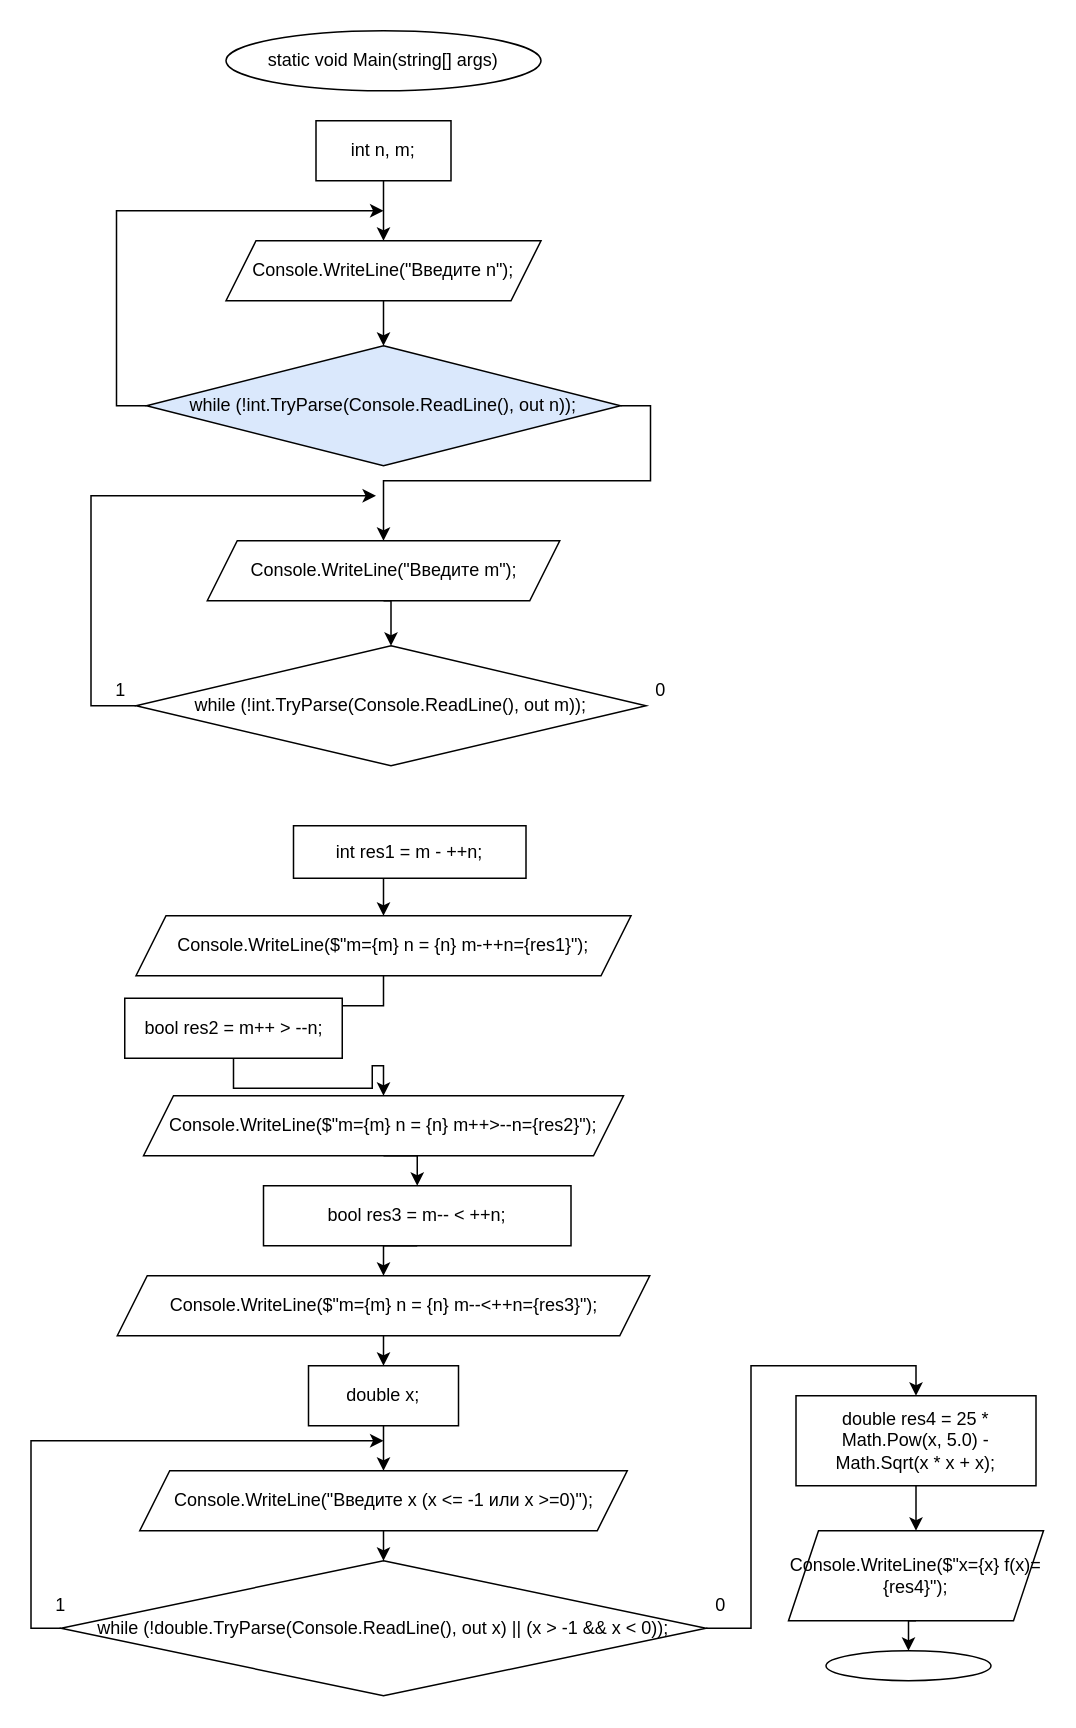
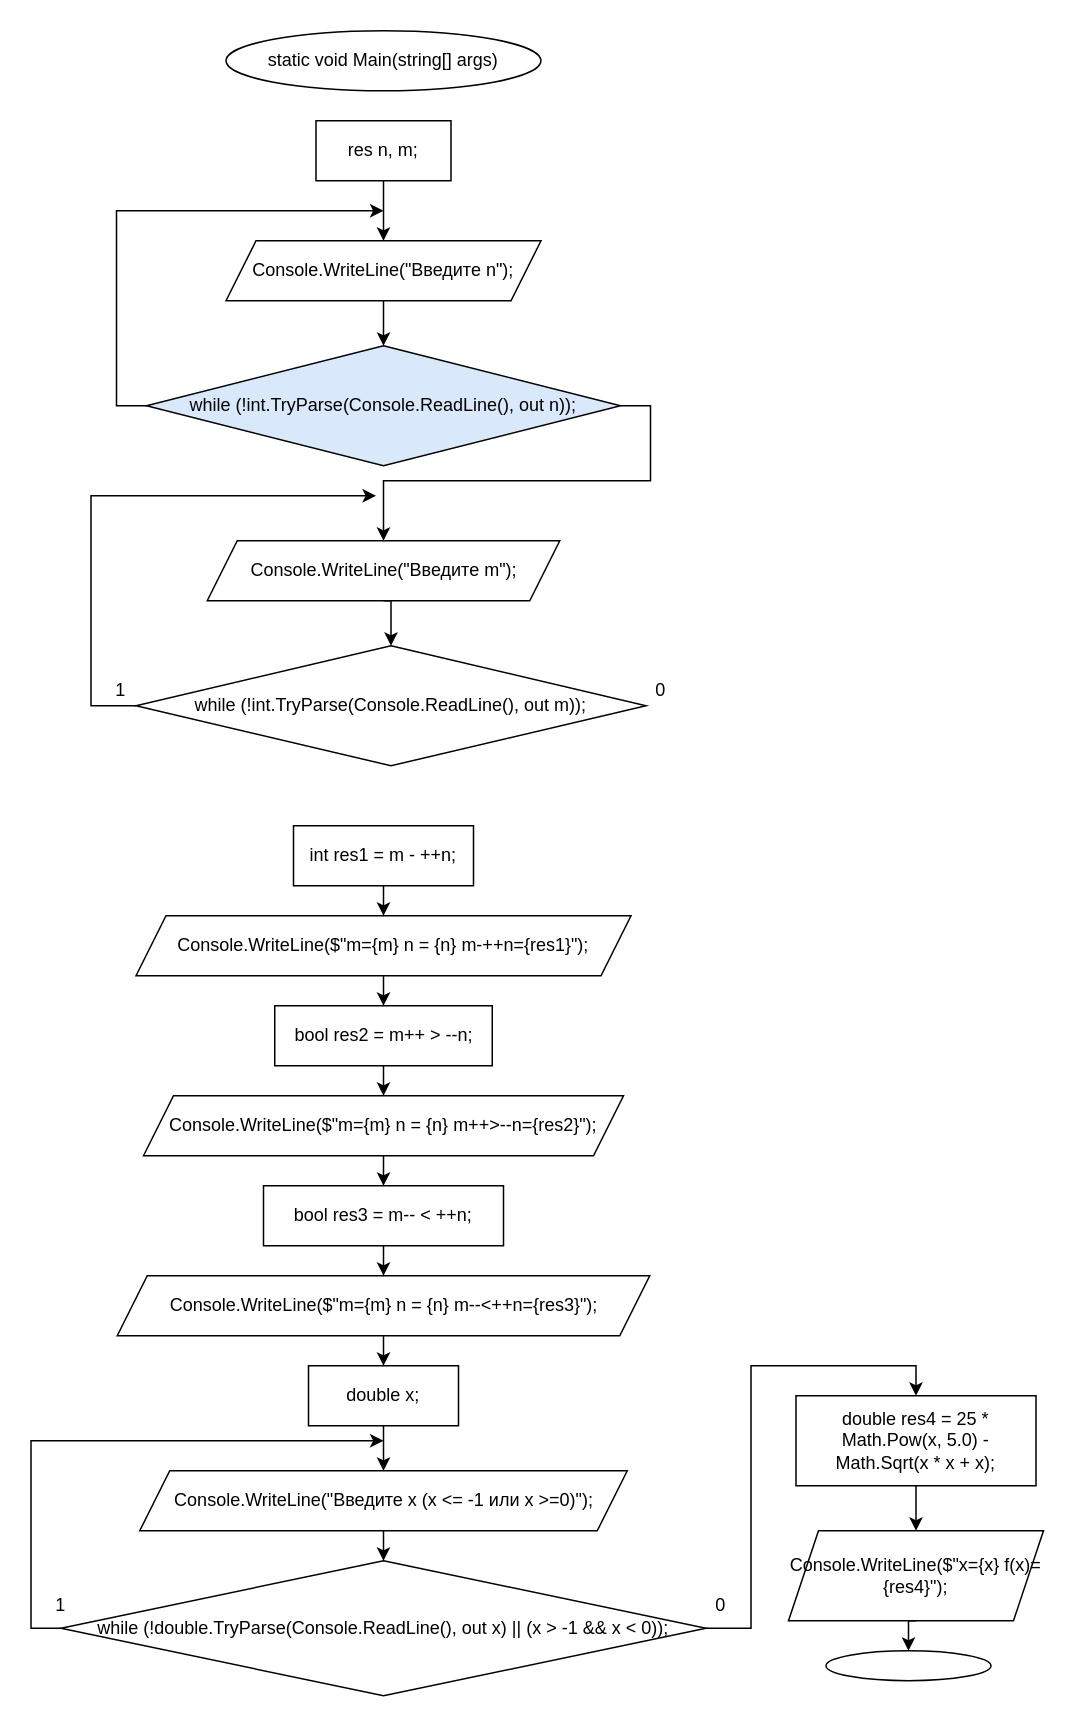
  <mxCell id="0" />
  <mxCell id="1" parent="0" />
  <mxCell id="2" value="static void Main(string[] args)" style="ellipse;whiteSpace=wrap;html=1;" vertex="1" parent="1"><mxGeometry x="150" width="210" height="40" as="geometry" y="20" /></mxCell>
  <mxCell id="3" style="edgeStyle=orthogonalEdgeStyle;rounded=0;orthogonalLoop=1;jettySize=auto;html=1;exitX=0.5;exitY=1;exitDx=0;exitDy=0;entryX=0.5;entryY=0;entryDx=0;entryDy=0;" edge="1" parent="1" source="4" target="6"><mxGeometry relative="1" as="geometry" /></mxCell>
- <mxCell id="4" value="int n, m;" style="rounded=0;whiteSpace=wrap;html=1;" vertex="1" parent="1"><mxGeometry x="210" y="80" width="90" height="40" as="geometry" /></mxCell>
+ <mxCell id="4" value="res n, m;" style="rounded=0;whiteSpace=wrap;html=1;" vertex="1" parent="1"><mxGeometry x="210" y="80" width="90" height="40" as="geometry" /></mxCell>
  <mxCell id="5" style="edgeStyle=orthogonalEdgeStyle;rounded=0;orthogonalLoop=1;jettySize=auto;html=1;exitX=0.5;exitY=1;exitDx=0;exitDy=0;entryX=0.5;entryY=0;entryDx=0;entryDy=0;" edge="1" parent="1" source="6" target="9"><mxGeometry relative="1" as="geometry" /></mxCell>
  <mxCell id="6" value="Console.WriteLine(&quot;Введите n&quot;);" style="shape=parallelogram;perimeter=parallelogramPerimeter;whiteSpace=wrap;html=1;fixedSize=1;" vertex="1" parent="1"><mxGeometry x="150" y="160" width="210" height="40" as="geometry" /></mxCell>
  <mxCell id="7" style="edgeStyle=orthogonalEdgeStyle;rounded=0;orthogonalLoop=1;jettySize=auto;html=1;exitX=0;exitY=0.5;exitDx=0;exitDy=0;" edge="1" parent="1" source="9"><mxGeometry relative="1" as="geometry"><mxPoint x="255" y="140" as="targetPoint" /><Array as="points"><mxPoint x="77" y="270" /><mxPoint x="77" y="140" /></Array></mxGeometry></mxCell>
  <mxCell id="8" style="edgeStyle=orthogonalEdgeStyle;rounded=0;orthogonalLoop=1;jettySize=auto;html=1;exitX=1;exitY=0.5;exitDx=0;exitDy=0;entryX=0.5;entryY=0;entryDx=0;entryDy=0;" edge="1" parent="1" source="9" target="11"><mxGeometry relative="1" as="geometry"><Array as="points"><mxPoint x="433" y="270" /><mxPoint x="433" y="320" /><mxPoint x="255" y="320" /><mxPoint x="255" y="350" /></Array></mxGeometry></mxCell>
  <mxCell id="9" value="while (!int.TryParse(Console.ReadLine(), out n));" style="rhombus;whiteSpace=wrap;html=1;fillColor=#dae8fc;" vertex="1" parent="1"><mxGeometry x="97" y="230" width="316" height="80" as="geometry" /></mxCell>
  <mxCell id="10" style="edgeStyle=orthogonalEdgeStyle;rounded=0;orthogonalLoop=1;jettySize=auto;html=1;exitX=0.5;exitY=1;exitDx=0;exitDy=0;entryX=0.5;entryY=0;entryDx=0;entryDy=0;" edge="1" parent="1" source="11" target="13"><mxGeometry relative="1" as="geometry" /></mxCell>
  <mxCell id="11" value="Console.WriteLine(&quot;Введите m&quot;);" style="shape=parallelogram;perimeter=parallelogramPerimeter;whiteSpace=wrap;html=1;fixedSize=1;" vertex="1" parent="1"><mxGeometry x="137.5" y="360" width="235" height="40" as="geometry" /></mxCell>
  <mxCell id="12" style="edgeStyle=orthogonalEdgeStyle;rounded=0;orthogonalLoop=1;jettySize=auto;html=1;exitX=0;exitY=0.5;exitDx=0;exitDy=0;" edge="1" parent="1" source="13"><mxGeometry relative="1" as="geometry"><mxPoint x="250" y="330" as="targetPoint" /><Array as="points"><mxPoint x="60" y="470" /><mxPoint x="60" y="330" /></Array></mxGeometry></mxCell>
  <mxCell id="13" value="while (!int.TryParse(Console.ReadLine(), out m));" style="rhombus;whiteSpace=wrap;html=1;" vertex="1" parent="1"><mxGeometry x="90" y="430" width="340" height="80" as="geometry" /></mxCell>
  <mxCell id="14" style="edgeStyle=orthogonalEdgeStyle;rounded=0;orthogonalLoop=1;jettySize=auto;html=1;exitX=0.5;exitY=1;exitDx=0;exitDy=0;entryX=0.5;entryY=0;entryDx=0;entryDy=0;" edge="1" parent="1" source="15" target="17"><mxGeometry relative="1" as="geometry" /></mxCell>
- <mxCell id="15" value="int res1 = m - ++n;" style="rounded=0;whiteSpace=wrap;html=1;" vertex="1" parent="1"><mxGeometry x="195" y="550" width="155" height="35" as="geometry" /></mxCell>
+ <mxCell id="15" value="int res1 = m - ++n;" style="rounded=0;whiteSpace=wrap;html=1;" vertex="1" parent="1"><mxGeometry x="195" y="550" width="120" height="40" as="geometry" /></mxCell>
  <mxCell id="16" style="edgeStyle=orthogonalEdgeStyle;rounded=0;orthogonalLoop=1;jettySize=auto;html=1;exitX=0.5;exitY=1;exitDx=0;exitDy=0;entryX=0.5;entryY=0;entryDx=0;entryDy=0;" edge="1" parent="1" source="17" target="19"><mxGeometry relative="1" as="geometry" /></mxCell>
  <mxCell id="17" value="Console.WriteLine($&quot;m={m} n = {n} m-++n={res1}&quot;);" style="shape=parallelogram;perimeter=parallelogramPerimeter;whiteSpace=wrap;html=1;fixedSize=1;" vertex="1" parent="1"><mxGeometry x="90" y="610" width="330" height="40" as="geometry" /></mxCell>
  <mxCell id="18" style="edgeStyle=orthogonalEdgeStyle;rounded=0;orthogonalLoop=1;jettySize=auto;html=1;exitX=0.5;exitY=1;exitDx=0;exitDy=0;entryX=0.5;entryY=0;entryDx=0;entryDy=0;" edge="1" parent="1" source="19" target="21"><mxGeometry relative="1" as="geometry" /></mxCell>
- <mxCell id="19" value="bool res2 = m++ &amp;gt; --n;" style="rounded=0;whiteSpace=wrap;html=1;" vertex="1" parent="1"><mxGeometry x="82.5" y="665" width="145" height="40" as="geometry" /></mxCell>
+ <mxCell id="19" value="bool res2 = m++ &amp;gt; --n;" style="rounded=0;whiteSpace=wrap;html=1;" vertex="1" parent="1"><mxGeometry x="182.5" y="670" width="145" height="40" as="geometry" /></mxCell>
  <mxCell id="20" style="edgeStyle=orthogonalEdgeStyle;rounded=0;orthogonalLoop=1;jettySize=auto;html=1;exitX=0.5;exitY=1;exitDx=0;exitDy=0;entryX=0.5;entryY=0;entryDx=0;entryDy=0;" edge="1" parent="1" source="21" target="23"><mxGeometry relative="1" as="geometry" /></mxCell>
  <mxCell id="21" value="Console.WriteLine($&quot;m={m} n = {n} m++&amp;gt;--n={res2}&quot;);" style="shape=parallelogram;perimeter=parallelogramPerimeter;whiteSpace=wrap;html=1;fixedSize=1;" vertex="1" parent="1"><mxGeometry x="95" y="730" width="320" height="40" as="geometry" /></mxCell>
  <mxCell id="22" style="edgeStyle=orthogonalEdgeStyle;rounded=0;orthogonalLoop=1;jettySize=auto;html=1;exitX=0.5;exitY=1;exitDx=0;exitDy=0;entryX=0.5;entryY=0;entryDx=0;entryDy=0;" edge="1" parent="1" source="23" target="25"><mxGeometry relative="1" as="geometry" /></mxCell>
- <mxCell id="23" value="bool res3 = m-- &amp;lt; ++n;" style="rounded=0;whiteSpace=wrap;html=1;" vertex="1" parent="1"><mxGeometry x="175" y="790" width="205" height="40" as="geometry" /></mxCell>
+ <mxCell id="23" value="bool res3 = m-- &amp;lt; ++n;" style="rounded=0;whiteSpace=wrap;html=1;" vertex="1" parent="1"><mxGeometry x="175" y="790" width="160" height="40" as="geometry" /></mxCell>
  <mxCell id="24" style="edgeStyle=orthogonalEdgeStyle;rounded=0;orthogonalLoop=1;jettySize=auto;html=1;exitX=0.5;exitY=1;exitDx=0;exitDy=0;entryX=0.5;entryY=0;entryDx=0;entryDy=0;" edge="1" parent="1" source="25" target="27"><mxGeometry relative="1" as="geometry" /></mxCell>
  <mxCell id="25" value="Console.WriteLine($&quot;m={m} n = {n} m--&amp;lt;++n={res3}&quot;);" style="shape=parallelogram;perimeter=parallelogramPerimeter;whiteSpace=wrap;html=1;fixedSize=1;" vertex="1" parent="1"><mxGeometry x="77.5" y="850" width="355" height="40" as="geometry" /></mxCell>
  <mxCell id="26" style="edgeStyle=orthogonalEdgeStyle;rounded=0;orthogonalLoop=1;jettySize=auto;html=1;exitX=0.5;exitY=1;exitDx=0;exitDy=0;" edge="1" parent="1" source="27" target="29"><mxGeometry relative="1" as="geometry" /></mxCell>
  <mxCell id="27" value="double x;" style="rounded=0;whiteSpace=wrap;html=1;" vertex="1" parent="1"><mxGeometry x="205" y="910" width="100" height="40" as="geometry" /></mxCell>
  <mxCell id="28" style="edgeStyle=orthogonalEdgeStyle;rounded=0;orthogonalLoop=1;jettySize=auto;html=1;exitX=0.5;exitY=1;exitDx=0;exitDy=0;entryX=0.5;entryY=0;entryDx=0;entryDy=0;" edge="1" parent="1" source="29" target="32"><mxGeometry relative="1" as="geometry" /></mxCell>
  <mxCell id="29" value="Console.WriteLine(&quot;Введите x (x &amp;lt;= -1 или x &amp;gt;=0)&quot;);" style="shape=parallelogram;perimeter=parallelogramPerimeter;whiteSpace=wrap;html=1;fixedSize=1;" vertex="1" parent="1"><mxGeometry x="92.5" y="980" width="325" height="40" as="geometry" /></mxCell>
  <mxCell id="30" style="edgeStyle=orthogonalEdgeStyle;rounded=0;orthogonalLoop=1;jettySize=auto;html=1;exitX=0;exitY=0.5;exitDx=0;exitDy=0;" edge="1" parent="1" source="32"><mxGeometry relative="1" as="geometry"><mxPoint x="255" y="960" as="targetPoint" /><Array as="points"><mxPoint x="20" y="1085" /><mxPoint x="20" y="960" /></Array></mxGeometry></mxCell>
  <mxCell id="31" style="edgeStyle=orthogonalEdgeStyle;rounded=0;orthogonalLoop=1;jettySize=auto;html=1;exitX=1;exitY=0.5;exitDx=0;exitDy=0;entryX=0.5;entryY=0;entryDx=0;entryDy=0;" edge="1" parent="1" source="32" target="34"><mxGeometry relative="1" as="geometry" /></mxCell>
  <mxCell id="32" value="while (!double.TryParse(Console.ReadLine(), out x) || (x &amp;gt; -1 &amp;amp;&amp;amp; x &amp;lt; 0));" style="rhombus;whiteSpace=wrap;html=1;" vertex="1" parent="1"><mxGeometry x="40" y="1040" width="430" height="90" as="geometry" /></mxCell>
  <mxCell id="33" style="edgeStyle=orthogonalEdgeStyle;rounded=0;orthogonalLoop=1;jettySize=auto;html=1;exitX=0.5;exitY=1;exitDx=0;exitDy=0;entryX=0.5;entryY=0;entryDx=0;entryDy=0;" edge="1" parent="1" source="34" target="36"><mxGeometry relative="1" as="geometry" /></mxCell>
  <mxCell id="34" value="double res4 = 25 * Math.Pow(x, 5.0) - Math.Sqrt(x * x + x);" style="rounded=0;whiteSpace=wrap;html=1;" vertex="1" parent="1"><mxGeometry x="530" y="930" width="160" height="60" as="geometry" /></mxCell>
  <mxCell id="35" style="edgeStyle=orthogonalEdgeStyle;rounded=0;orthogonalLoop=1;jettySize=auto;html=1;exitX=0.5;exitY=1;exitDx=0;exitDy=0;entryX=0.5;entryY=0;entryDx=0;entryDy=0;" edge="1" parent="1" source="36" target="37"><mxGeometry relative="1" as="geometry" /></mxCell>
  <mxCell id="36" value="Console.WriteLine($&quot;x={x} f(x)={res4}&quot;);" style="shape=parallelogram;perimeter=parallelogramPerimeter;whiteSpace=wrap;html=1;fixedSize=1;" vertex="1" parent="1"><mxGeometry x="525" y="1020" width="170" height="60" as="geometry" /></mxCell>
  <mxCell id="37" value="" style="ellipse;whiteSpace=wrap;html=1;" vertex="1" parent="1"><mxGeometry x="550" y="1100" width="110" height="20" as="geometry" /></mxCell>
  <mxCell id="38" value="0" style="text;html=1;strokeColor=none;fillColor=none;align=center;verticalAlign=middle;whiteSpace=wrap;rounded=0;" vertex="1" parent="1"><mxGeometry x="420" y="450" width="40" height="20" as="geometry" /></mxCell>
  <mxCell id="39" value="1" style="text;html=1;strokeColor=none;fillColor=none;align=center;verticalAlign=middle;whiteSpace=wrap;rounded=0;" vertex="1" parent="1"><mxGeometry x="60" y="450" width="40" height="20" as="geometry" /></mxCell>
  <mxCell id="40" value="0" style="text;html=1;strokeColor=none;fillColor=none;align=center;verticalAlign=middle;whiteSpace=wrap;rounded=0;" vertex="1" parent="1"><mxGeometry x="460" y="1060" width="40" height="20" as="geometry" /></mxCell>
  <mxCell id="41" value="1" style="text;html=1;strokeColor=none;fillColor=none;align=center;verticalAlign=middle;whiteSpace=wrap;rounded=0;" vertex="1" parent="1"><mxGeometry x="20" y="1060" width="40" height="20" as="geometry" /></mxCell>
